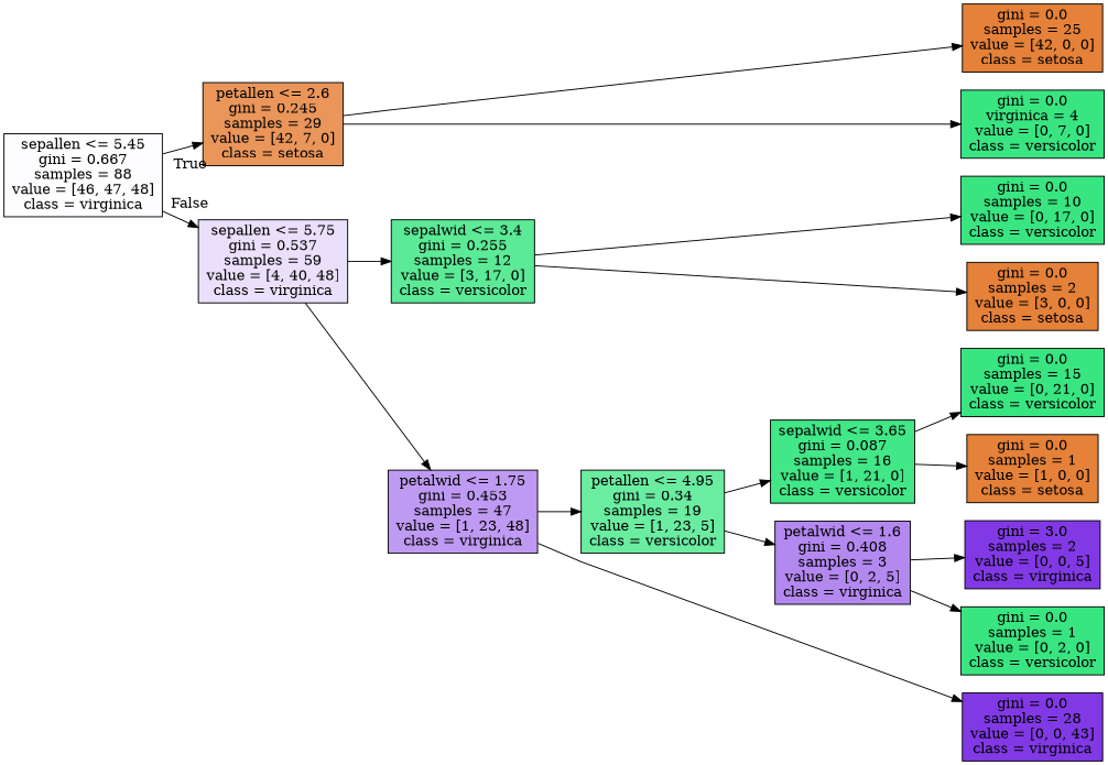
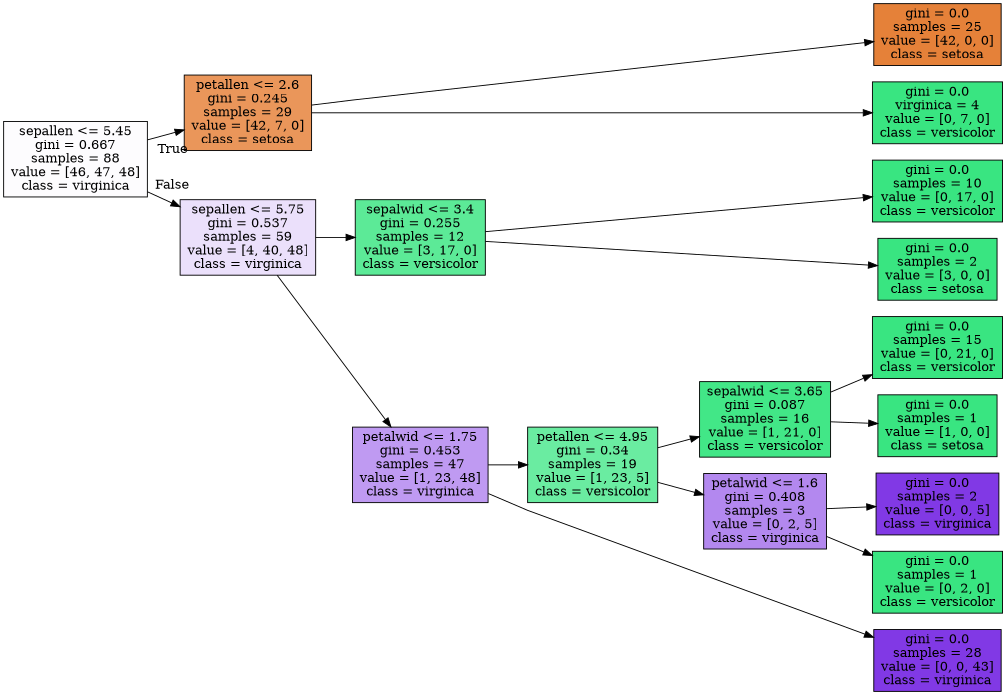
  digraph {
    rankdir=LR
    ranksep=equally
    splines=polyline
    node [color=black fillcolor="#39e581ff" shape=box style=filled]
    n1 [fillcolor="#8139e503" label="sepallen <= 5.45\ngini = 0.667\nsamples = 88\nvalue = [46, 47, 48]\nclass = virginica"]
    n2 [fillcolor="#e58139d4" label="petallen <= 2.6\ngini = 0.245\nsamples = 29\nvalue = [42, 7, 0]\nclass = setosa"]
    n3 [fillcolor="#8139e527" label="sepallen <= 5.75\ngini = 0.537\nsamples = 59\nvalue = [4, 40, 48]\nclass = virginica"]
    n4 [fillcolor="#39e581d2" label="sepalwid <= 3.4\ngini = 0.255\nsamples = 12\nvalue = [3, 17, 0]\nclass = versicolor"]
    n5 [fillcolor="#8139e582" label="petalwid <= 1.75\ngini = 0.453\nsamples = 47\nvalue = [1, 23, 48]\nclass = virginica"]
    n6 [fillcolor="#39e581bf" label="petallen <= 4.95\ngini = 0.34\nsamples = 19\nvalue = [1, 23, 5]\nclass = versicolor"]
    n7 [fillcolor="#39e581f3" label="sepalwid <= 3.65\ngini = 0.087\nsamples = 16\nvalue = [1, 21, 0]\nclass = versicolor"]
    n8 [fillcolor="#8139e599" label="petalwid <= 1.6\ngini = 0.408\nsamples = 3\nvalue = [0, 2, 5]\nclass = virginica"]
    n9 [fillcolor="#e58139ff" label="gini = 0.0\nsamples = 25\nvalue = [42, 0, 0]\nclass = setosa"]
    n10 [label="gini = 0.0\nvirginica = 4\nvalue = [0, 7, 0]\nclass = versicolor"]
    n11 [label="gini = 0.0\nsamples = 10\nvalue = [0, 17, 0]\nclass = versicolor"]
-   n12 [fillcolor="#e58139ff" label="gini = 0.0\nsamples = 2\nvalue = [3, 0, 0]\nclass = setosa"]
+   n12 [label="gini = 0.0\nsamples = 2\nvalue = [3, 0, 0]\nclass = setosa"]
    n13 [label="gini = 0.0\nsamples = 15\nvalue = [0, 21, 0]\nclass = versicolor"]
-   n14 [fillcolor="#e58139ff" label="gini = 0.0\nsamples = 1\nvalue = [1, 0, 0]\nclass = setosa"]
-   n15 [fillcolor="#8139e5ff" label="gini = 3.0\nsamples = 2\nvalue = [0, 0, 5]\nclass = virginica"]
+   n14 [label="gini = 0.0\nsamples = 1\nvalue = [1, 0, 0]\nclass = setosa"]
+   n15 [fillcolor="#8139e5ff" label="gini = 0.0\nsamples = 2\nvalue = [0, 0, 5]\nclass = virginica"]
    n16 [label="gini = 0.0\nsamples = 1\nvalue = [0, 2, 0]\nclass = versicolor"]
    n17 [fillcolor="#8139e5ff" label="gini = 0.0\nsamples = 28\nvalue = [0, 0, 43]\nclass = virginica"]
    subgraph sub_1 {
      rank=same
      n1
    }
    subgraph sub_2 {
      rank=same
      n2
      n3
    }
    subgraph sub_3 {
      rank=same
      n4
      n5
    }
    subgraph sub_4 {
      rank=same
      n6
    }
    subgraph sub_5 {
      rank=same
      n7
      n8
    }
    subgraph sub_6 {
      rank=same
      n9
      n10
      n11
      n12
      n13
      n14
      n15
      n16
      n17
    }
    n1 -> n2 [headlabel=True labelangle=45 labeldistance=2.5]
    n1 -> n3 [headlabel=False labelangle=-45 labeldistance=2.5]
    n2 -> n9
    n2 -> n10
    n3 -> n4
    n3 -> n5
    n4 -> n11
    n4 -> n12
    n5 -> n6
    n5 -> n17
    n6 -> n7
    n6 -> n8
    n7 -> n13
    n7 -> n14
    n8 -> n15
    n8 -> n16
  }
